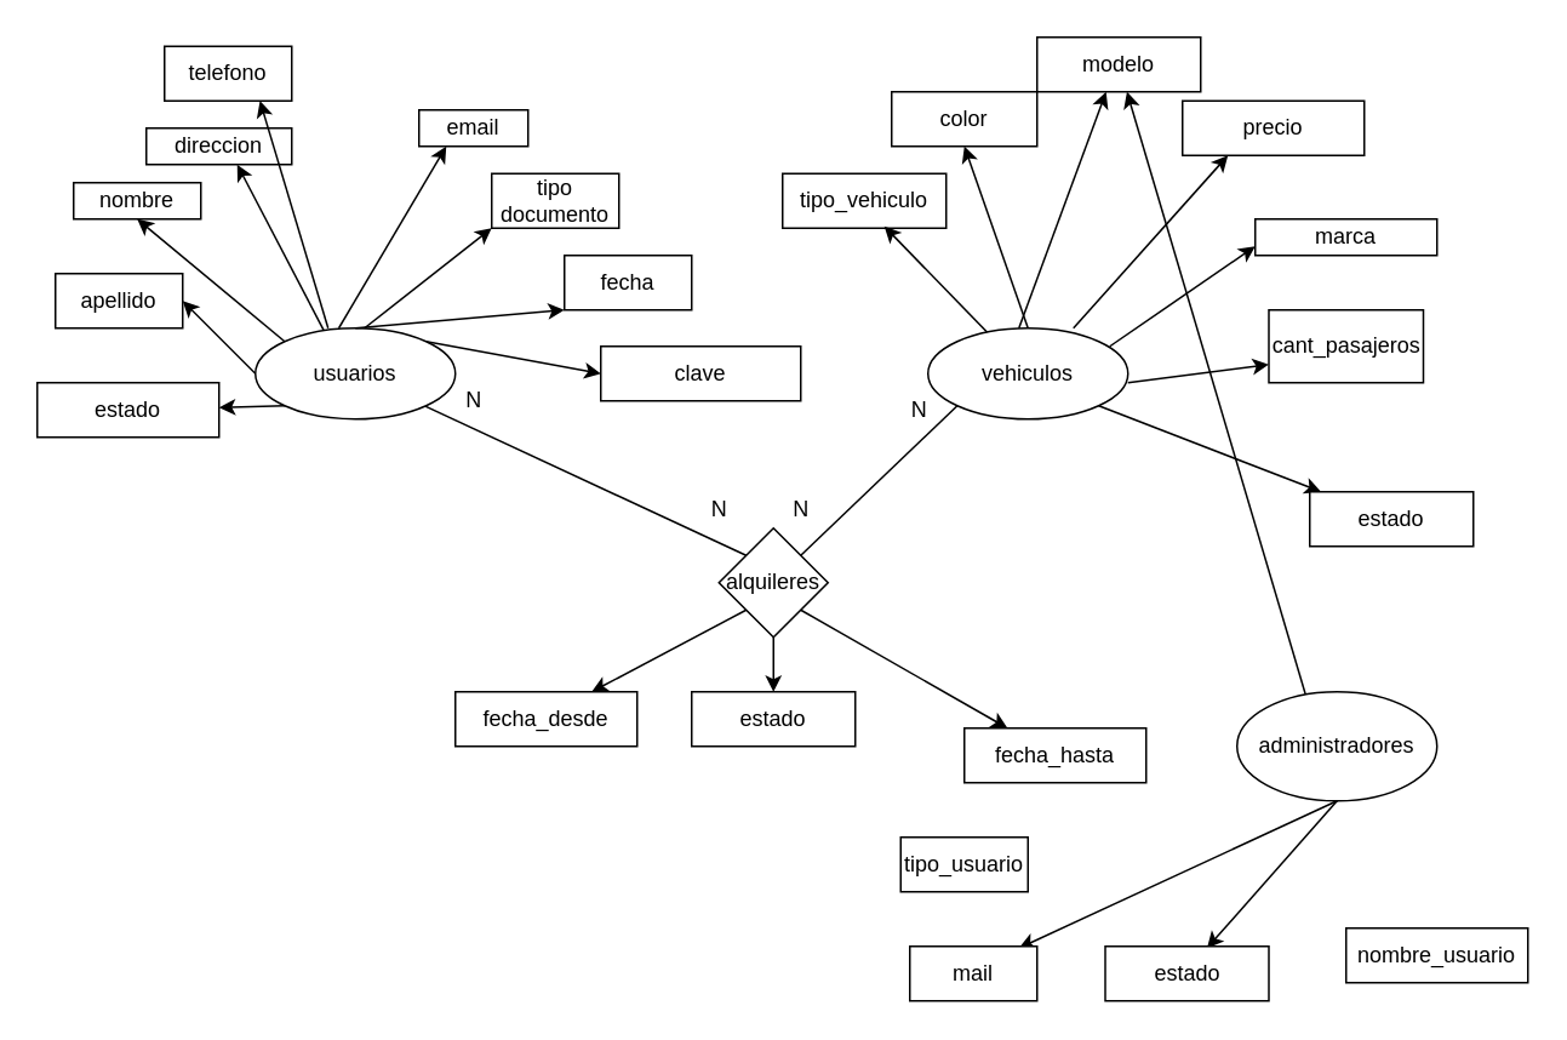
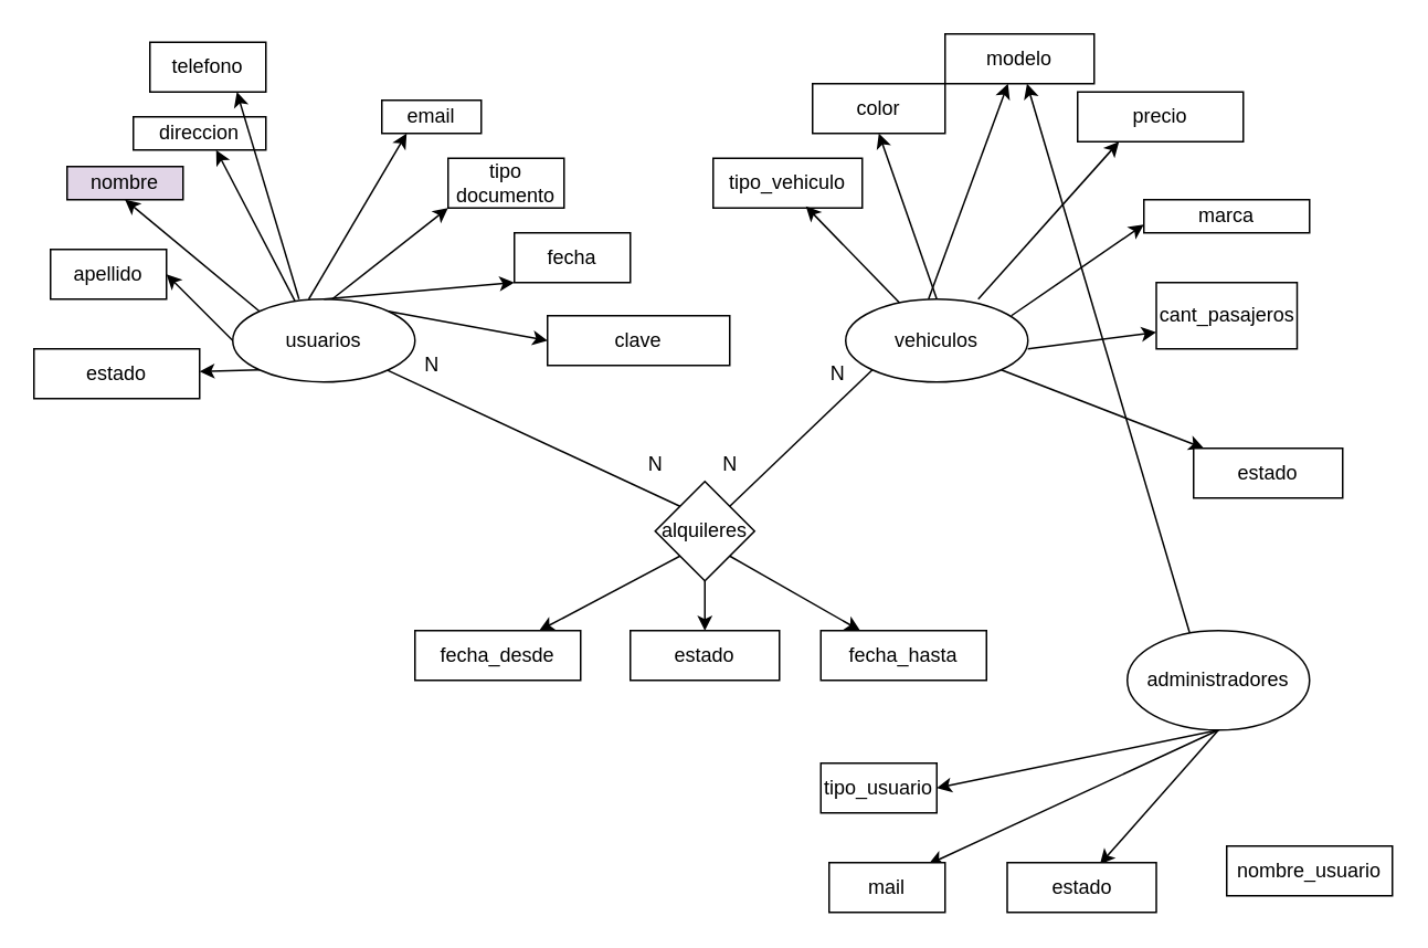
  <mxCell id="0" />
  <mxCell id="1" parent="0" />
  <mxCell id="2" style="edgeStyle=none;html=1;exitX=0;exitY=0.5;exitDx=0;exitDy=0;entryX=1;entryY=0.5;entryDx=0;entryDy=0;" parent="1" source="5" target="48" edge="1"><mxGeometry relative="1" as="geometry" /></mxCell>
  <mxCell id="3" style="edgeStyle=none;html=1;exitX=0;exitY=1;exitDx=0;exitDy=0;" parent="1" source="5" target="49" edge="1"><mxGeometry relative="1" as="geometry" /></mxCell>
  <mxCell id="4" style="edgeStyle=none;html=1;exitX=1;exitY=0;exitDx=0;exitDy=0;entryX=0;entryY=0.5;entryDx=0;entryDy=0;" edge="1" parent="1" source="5" target="57"><mxGeometry relative="1" as="geometry" /></mxCell>
  <mxCell id="5" value="usuarios" style="ellipse;whiteSpace=wrap;html=1;" parent="1" vertex="1"><mxGeometry x="140" y="180" width="110" height="50" as="geometry" /></mxCell>
  <mxCell id="6" value="fecha" style="rounded=0;whiteSpace=wrap;html=1;" parent="1" vertex="1"><mxGeometry x="310" y="140" width="70" height="30" as="geometry" /></mxCell>
  <mxCell id="7" value="tipo documento" style="rounded=0;whiteSpace=wrap;html=1;" parent="1" vertex="1"><mxGeometry x="270" y="95" width="70" height="30" as="geometry" /></mxCell>
  <mxCell id="8" value="email" style="rounded=0;whiteSpace=wrap;html=1;" parent="1" vertex="1"><mxGeometry x="230" y="60" width="60" height="20" as="geometry" /></mxCell>
  <mxCell id="9" value="telefono" style="rounded=0;whiteSpace=wrap;html=1;" parent="1" vertex="1"><mxGeometry x="90" y="25" width="70" height="30" as="geometry" /></mxCell>
  <mxCell id="10" value="direccion" style="rounded=0;whiteSpace=wrap;html=1;" parent="1" vertex="1"><mxGeometry x="80" y="70" width="80" height="20" as="geometry" /></mxCell>
- <mxCell id="11" value="nombre" style="rounded=0;whiteSpace=wrap;html=1;" parent="1" vertex="1"><mxGeometry x="40" y="100" width="70" height="20" as="geometry" /></mxCell>
+ <mxCell id="11" value="nombre" style="rounded=0;whiteSpace=wrap;html=1;fillColor=#e1d5e7;" parent="1" vertex="1"><mxGeometry x="40" y="100" width="70" height="20" as="geometry" /></mxCell>
  <mxCell id="12" value="" style="endArrow=classic;html=1;exitX=0.5;exitY=0;exitDx=0;exitDy=0;" parent="1" source="5" edge="1"><mxGeometry width="50" height="50" relative="1" as="geometry"><mxPoint x="260" y="220" as="sourcePoint" /><mxPoint x="310" y="170" as="targetPoint" /><Array as="points" /></mxGeometry></mxCell>
  <mxCell id="13" value="" style="endArrow=classic;html=1;" parent="1" edge="1"><mxGeometry width="50" height="50" relative="1" as="geometry"><mxPoint x="200" y="180" as="sourcePoint" /><mxPoint x="270" y="125" as="targetPoint" /></mxGeometry></mxCell>
  <mxCell id="14" value="" style="endArrow=classic;html=1;entryX=0.5;entryY=1;entryDx=0;entryDy=0;exitX=0;exitY=0;exitDx=0;exitDy=0;" parent="1" source="5" target="11" edge="1"><mxGeometry width="50" height="50" relative="1" as="geometry"><mxPoint x="510" y="450" as="sourcePoint" /><mxPoint x="560" y="400" as="targetPoint" /></mxGeometry></mxCell>
  <mxCell id="15" value="" style="endArrow=classic;html=1;entryX=0.625;entryY=1;entryDx=0;entryDy=0;entryPerimeter=0;exitX=0.342;exitY=0.025;exitDx=0;exitDy=0;exitPerimeter=0;" parent="1" source="5" target="10" edge="1"><mxGeometry width="50" height="50" relative="1" as="geometry"><mxPoint x="60" y="260" as="sourcePoint" /><mxPoint x="110" y="210" as="targetPoint" /></mxGeometry></mxCell>
  <mxCell id="16" value="" style="endArrow=classic;html=1;entryX=0.75;entryY=1;entryDx=0;entryDy=0;" parent="1" target="9" edge="1"><mxGeometry width="50" height="50" relative="1" as="geometry"><mxPoint x="180" y="180" as="sourcePoint" /><mxPoint x="230" y="130" as="targetPoint" /></mxGeometry></mxCell>
  <mxCell id="17" value="" style="endArrow=classic;html=1;entryX=0.25;entryY=1;entryDx=0;entryDy=0;exitX=0.417;exitY=0;exitDx=0;exitDy=0;exitPerimeter=0;" parent="1" source="5" target="8" edge="1"><mxGeometry width="50" height="50" relative="1" as="geometry"><mxPoint x="200" y="180" as="sourcePoint" /><mxPoint x="250" y="130" as="targetPoint" /></mxGeometry></mxCell>
  <mxCell id="18" style="edgeStyle=none;html=1;exitX=1;exitY=1;exitDx=0;exitDy=0;" parent="1" source="19" target="50" edge="1"><mxGeometry relative="1" as="geometry" /></mxCell>
  <mxCell id="19" value="vehiculos" style="ellipse;whiteSpace=wrap;html=1;" parent="1" vertex="1"><mxGeometry x="510" y="180" width="110" height="50" as="geometry" /></mxCell>
  <mxCell id="20" value="tipo_vehiculo" style="rounded=0;whiteSpace=wrap;html=1;" parent="1" vertex="1"><mxGeometry x="430" y="95" width="90" height="30" as="geometry" /></mxCell>
  <mxCell id="21" value="color" style="rounded=0;whiteSpace=wrap;html=1;" parent="1" vertex="1"><mxGeometry x="490" y="50" width="80" height="30" as="geometry" /></mxCell>
  <mxCell id="22" value="marca" style="rounded=0;whiteSpace=wrap;html=1;" parent="1" vertex="1"><mxGeometry x="690" y="120" width="100" height="20" as="geometry" /></mxCell>
  <mxCell id="23" value="cant_pasajeros" style="rounded=0;whiteSpace=wrap;html=1;" parent="1" vertex="1"><mxGeometry x="697.5" y="170" width="85" height="40" as="geometry" /></mxCell>
  <mxCell id="24" value="modelo" style="rounded=0;whiteSpace=wrap;html=1;" parent="1" vertex="1"><mxGeometry x="570" width="90" height="30" as="geometry" y="20" /></mxCell>
  <mxCell id="25" value="precio" style="rounded=0;whiteSpace=wrap;html=1;" parent="1" vertex="1"><mxGeometry x="650" y="55" width="100" height="30" as="geometry" /></mxCell>
  <mxCell id="26" value="" style="endArrow=classic;html=1;entryX=0.25;entryY=1;entryDx=0;entryDy=0;" parent="1" target="25" edge="1"><mxGeometry width="50" height="50" relative="1" as="geometry"><mxPoint x="590" y="180" as="sourcePoint" /><mxPoint x="640" y="130" as="targetPoint" /></mxGeometry></mxCell>
  <mxCell id="27" value="" style="endArrow=classic;html=1;entryX=0.422;entryY=1;entryDx=0;entryDy=0;entryPerimeter=0;" parent="1" target="24" edge="1"><mxGeometry width="50" height="50" relative="1" as="geometry"><mxPoint x="560" y="180" as="sourcePoint" /><mxPoint x="610" y="130" as="targetPoint" /></mxGeometry></mxCell>
  <mxCell id="28" value="" style="endArrow=classic;html=1;entryX=0.5;entryY=1;entryDx=0;entryDy=0;exitX=0.5;exitY=0;exitDx=0;exitDy=0;" parent="1" source="19" target="21" edge="1"><mxGeometry width="50" height="50" relative="1" as="geometry"><mxPoint x="560" y="170" as="sourcePoint" /><mxPoint x="570" y="140" as="targetPoint" /></mxGeometry></mxCell>
  <mxCell id="29" value="" style="endArrow=classic;html=1;entryX=0.622;entryY=0.967;entryDx=0;entryDy=0;entryPerimeter=0;" parent="1" source="19" target="20" edge="1"><mxGeometry width="50" height="50" relative="1" as="geometry"><mxPoint x="490" y="230" as="sourcePoint" /><mxPoint x="540" y="180" as="targetPoint" /></mxGeometry></mxCell>
  <mxCell id="30" value="" style="endArrow=classic;html=1;entryX=0;entryY=0.75;entryDx=0;entryDy=0;" parent="1" target="22" edge="1"><mxGeometry width="50" height="50" relative="1" as="geometry"><mxPoint x="610" y="190" as="sourcePoint" /><mxPoint x="660" y="140" as="targetPoint" /></mxGeometry></mxCell>
  <mxCell id="31" value="" style="endArrow=classic;html=1;entryX=0;entryY=0.75;entryDx=0;entryDy=0;" parent="1" target="23" edge="1"><mxGeometry width="50" height="50" relative="1" as="geometry"><mxPoint x="620" y="210" as="sourcePoint" /><mxPoint x="670" y="160" as="targetPoint" /></mxGeometry></mxCell>
  <mxCell id="32" value="estado" style="rounded=0;whiteSpace=wrap;html=1;" parent="1" vertex="1"><mxGeometry x="380" y="380" width="90" height="30" as="geometry" /></mxCell>
  <mxCell id="33" value="fecha_desde" style="rounded=0;whiteSpace=wrap;html=1;" parent="1" vertex="1"><mxGeometry x="250" y="380" width="100" height="30" as="geometry" /></mxCell>
  <mxCell id="34" style="edgeStyle=none;html=1;exitX=0.5;exitY=1;exitDx=0;exitDy=0;entryX=0.857;entryY=0.033;entryDx=0;entryDy=0;entryPerimeter=0;" parent="1" source="38" target="41" edge="1"><mxGeometry relative="1" as="geometry" /></mxCell>
  <mxCell id="35" style="edgeStyle=none;html=1;exitX=0.5;exitY=1;exitDx=0;exitDy=0;entryX=0.622;entryY=0.033;entryDx=0;entryDy=0;entryPerimeter=0;" parent="1" source="38" target="40" edge="1"><mxGeometry relative="1" as="geometry" /></mxCell>
  <mxCell id="36" style="edgeStyle=none;html=1;exitX=0.5;exitY=1;exitDx=0;exitDy=0;" parent="1" source="38" target="24" edge="1"><mxGeometry relative="1" as="geometry" /></mxCell>
+ <mxCell id="37" style="edgeStyle=none;html=1;exitX=0.5;exitY=1;exitDx=0;exitDy=0;entryX=1;entryY=0.5;entryDx=0;entryDy=0;" parent="1" source="38" target="51" edge="1"><mxGeometry relative="1" as="geometry" /></mxCell>
  <mxCell id="38" value="administradores" style="ellipse;whiteSpace=wrap;html=1;" parent="1" vertex="1"><mxGeometry x="680" y="380" width="110" height="60" as="geometry" /></mxCell>
  <mxCell id="39" value="nombre_usuario" style="rounded=0;whiteSpace=wrap;html=1;" parent="1" vertex="1"><mxGeometry x="740" y="510" width="100" height="30" as="geometry" /></mxCell>
  <mxCell id="40" value="estado" style="rounded=0;whiteSpace=wrap;html=1;" parent="1" vertex="1"><mxGeometry x="607.5" y="520" width="90" height="30" as="geometry" /></mxCell>
  <mxCell id="41" value="mail" style="rounded=0;whiteSpace=wrap;html=1;" parent="1" vertex="1"><mxGeometry x="500" y="520" width="70" height="30" as="geometry" /></mxCell>
  <mxCell id="42" style="edgeStyle=none;html=1;exitX=0.5;exitY=1;exitDx=0;exitDy=0;entryX=0.5;entryY=0;entryDx=0;entryDy=0;" parent="1" source="45" target="32" edge="1"><mxGeometry relative="1" as="geometry" /></mxCell>
  <mxCell id="43" style="edgeStyle=none;html=1;exitX=0;exitY=1;exitDx=0;exitDy=0;entryX=0.75;entryY=0;entryDx=0;entryDy=0;" parent="1" source="45" target="33" edge="1"><mxGeometry relative="1" as="geometry" /></mxCell>
  <mxCell id="44" style="edgeStyle=none;html=1;exitX=1;exitY=1;exitDx=0;exitDy=0;" parent="1" source="45" target="54" edge="1"><mxGeometry relative="1" as="geometry" /></mxCell>
  <mxCell id="45" value="alquileres" style="rhombus;whiteSpace=wrap;html=1;" parent="1" vertex="1"><mxGeometry x="395" y="290" width="60" height="60" as="geometry" /></mxCell>
  <mxCell id="46" value="" style="endArrow=none;html=1;entryX=0;entryY=1;entryDx=0;entryDy=0;exitX=1;exitY=0;exitDx=0;exitDy=0;" parent="1" source="45" target="19" edge="1"><mxGeometry width="50" height="50" relative="1" as="geometry"><mxPoint x="410" y="440" as="sourcePoint" /><mxPoint x="460" y="390" as="targetPoint" /></mxGeometry></mxCell>
  <mxCell id="47" value="N" style="text;html=1;align=center;verticalAlign=middle;resizable=0;points=[];autosize=1;strokeColor=none;fillColor=none;" parent="1" vertex="1"><mxGeometry x="490" y="210" width="30" height="30" as="geometry" /></mxCell>
  <mxCell id="48" value="apellido" style="rounded=0;whiteSpace=wrap;html=1;" parent="1" vertex="1"><mxGeometry x="30" y="150" width="70" height="30" as="geometry" /></mxCell>
  <mxCell id="49" value="estado" style="rounded=0;whiteSpace=wrap;html=1;" parent="1" vertex="1"><mxGeometry y="210" width="100" height="30" as="geometry" x="20" /></mxCell>
  <mxCell id="50" value="estado" style="rounded=0;whiteSpace=wrap;html=1;" parent="1" vertex="1"><mxGeometry x="720" y="270" width="90" height="30" as="geometry" /></mxCell>
  <mxCell id="51" value="tipo_usuario" style="rounded=0;whiteSpace=wrap;html=1;" parent="1" vertex="1"><mxGeometry x="495" y="460" width="70" height="30" as="geometry" /></mxCell>
  <mxCell id="52" value="" style="endArrow=none;html=1;exitX=0;exitY=0;exitDx=0;exitDy=0;" parent="1" source="45" target="5" edge="1"><mxGeometry width="50" height="50" relative="1" as="geometry"><mxPoint x="410" y="290" as="sourcePoint" /><mxPoint x="460" y="240" as="targetPoint" /></mxGeometry></mxCell>
  <mxCell id="53" value="N" style="text;html=1;align=center;verticalAlign=middle;resizable=0;points=[];autosize=1;strokeColor=none;fillColor=none;" parent="1" vertex="1"><mxGeometry x="245" y="205" width="30" height="30" as="geometry" /></mxCell>
- <mxCell id="54" value="fecha_hasta" style="rounded=0;whiteSpace=wrap;html=1;" parent="1" vertex="1"><mxGeometry x="530" y="400" width="100" height="30" as="geometry" /></mxCell>
+ <mxCell id="54" value="fecha_hasta" style="rounded=0;whiteSpace=wrap;html=1;" parent="1" vertex="1"><mxGeometry x="495" y="380" width="100" height="30" as="geometry" /></mxCell>
  <mxCell id="55" value="N" style="text;html=1;align=center;verticalAlign=middle;resizable=0;points=[];autosize=1;strokeColor=none;fillColor=none;" parent="1" vertex="1"><mxGeometry x="425" y="265" width="30" height="30" as="geometry" /></mxCell>
  <mxCell id="56" value="N" style="text;html=1;align=center;verticalAlign=middle;resizable=0;points=[];autosize=1;strokeColor=none;fillColor=none;" parent="1" vertex="1"><mxGeometry x="380" y="265" width="30" height="30" as="geometry" /></mxCell>
  <mxCell id="57" value="clave" style="rounded=0;whiteSpace=wrap;html=1;" vertex="1" parent="1"><mxGeometry x="330" y="190" width="110" height="30" as="geometry" /></mxCell>
